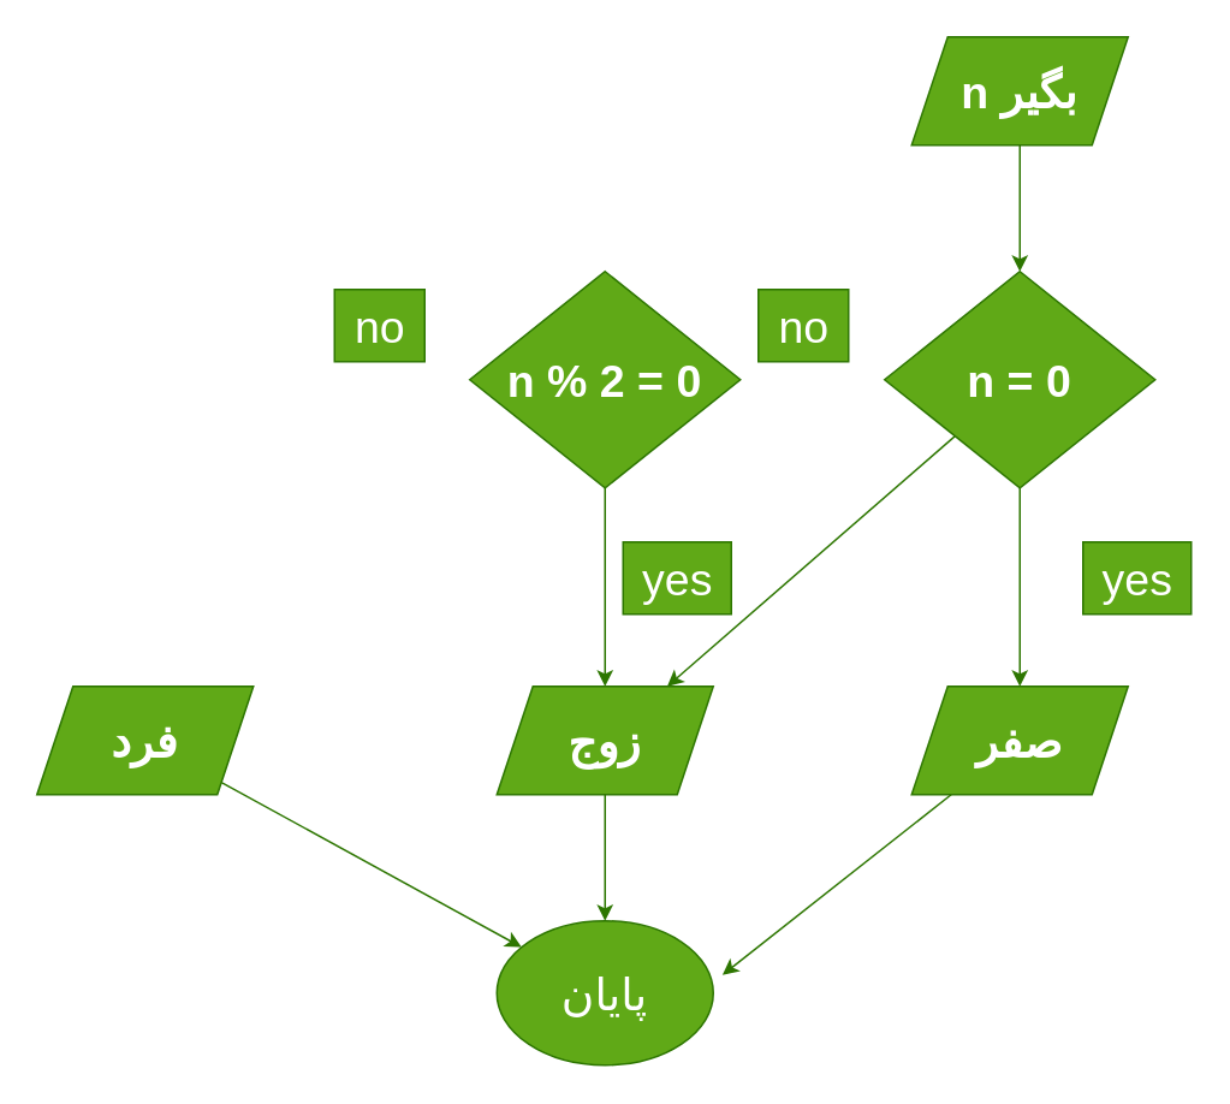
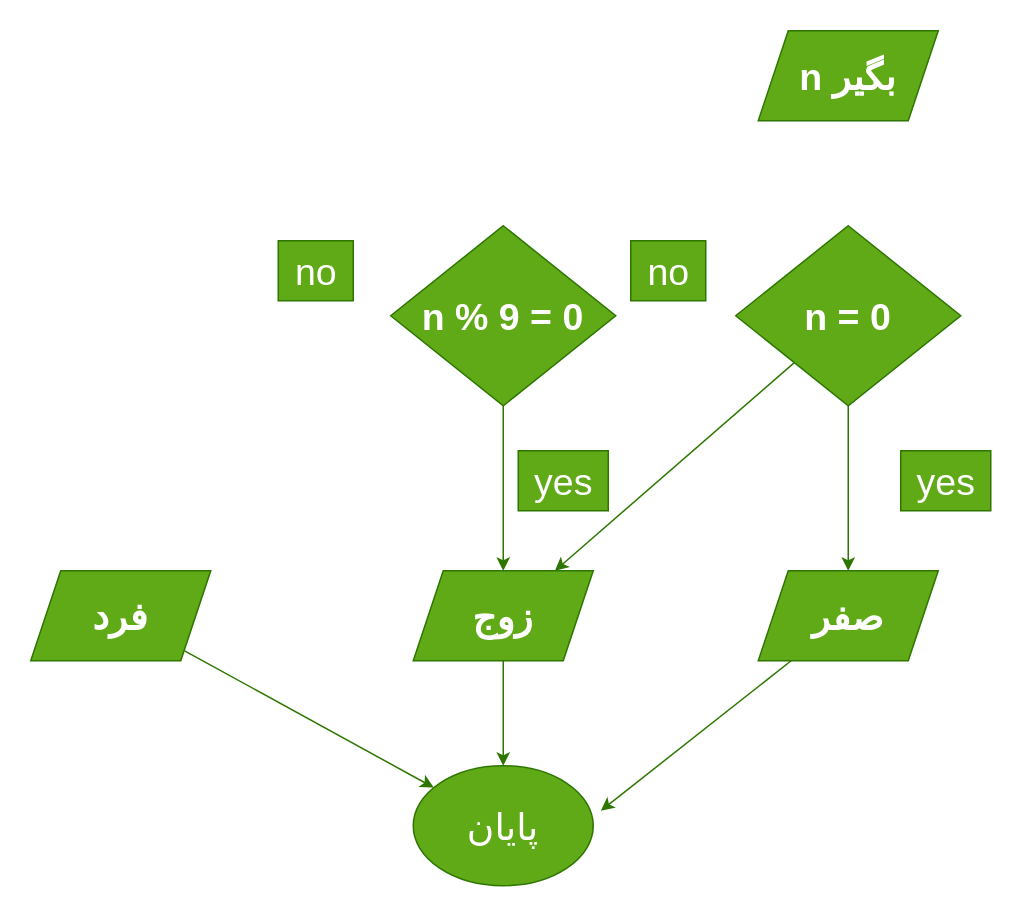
  <mxCell id="0" />
  <mxCell id="1" parent="0" />
- <mxCell id="2" value="" style="edgeStyle=none;html=1;fontStyle=1;fontSize=25;fillColor=#60a917;strokeColor=#2D7600;" edge="1" parent="1" source="3" target="6"><mxGeometry relative="1" as="geometry" /></mxCell>
  <mxCell id="3" value="n بگیر" style="shape=parallelogram;perimeter=parallelogramPerimeter;whiteSpace=wrap;html=1;fixedSize=1;fontStyle=1;fontSize=25;fillColor=#60a917;fontColor=#ffffff;strokeColor=#2D7600;" vertex="1" parent="1"><mxGeometry x="505" y="20" width="120" height="60" as="geometry" /></mxCell>
  <mxCell id="4" value="" style="edgeStyle=none;html=1;fontSize=25;fillColor=#60a917;strokeColor=#2D7600;" edge="1" parent="1" source="6" target="8"><mxGeometry relative="1" as="geometry" /></mxCell>
  <mxCell id="5" value="" style="edgeStyle=none;html=1;fontSize=25;fillColor=#60a917;strokeColor=#2D7600;" edge="1" parent="1" source="6" target="14"><mxGeometry relative="1" as="geometry" /></mxCell>
  <mxCell id="6" value="n = 0" style="rhombus;whiteSpace=wrap;html=1;fontStyle=1;fontSize=25;fillColor=#60a917;fontColor=#ffffff;strokeColor=#2D7600;" vertex="1" parent="1"><mxGeometry x="490" y="150" width="150" height="120" as="geometry" /></mxCell>
  <mxCell id="7" style="edgeStyle=none;html=1;entryX=1.042;entryY=0.375;entryDx=0;entryDy=0;entryPerimeter=0;fontSize=25;fillColor=#60a917;strokeColor=#2D7600;" edge="1" parent="1" source="8" target="19"><mxGeometry relative="1" as="geometry" /></mxCell>
  <mxCell id="8" value="صفر" style="shape=parallelogram;perimeter=parallelogramPerimeter;whiteSpace=wrap;html=1;fixedSize=1;fontSize=25;fontStyle=1;fillColor=#60a917;fontColor=#ffffff;strokeColor=#2D7600;" vertex="1" parent="1"><mxGeometry x="505" y="380" width="120" height="60" as="geometry" /></mxCell>
  <mxCell id="9" value="yes" style="text;html=1;align=center;verticalAlign=middle;resizable=0;points=[];autosize=1;strokeColor=#2D7600;fillColor=#60a917;fontSize=25;fontColor=#ffffff;" vertex="1" parent="1"><mxGeometry x="600" y="300" width="60" height="40" as="geometry" /></mxCell>
  <mxCell id="10" value="" style="edgeStyle=none;html=1;fontSize=25;fillColor=#60a917;strokeColor=#2D7600;" edge="1" parent="1" source="11" target="14"><mxGeometry relative="1" as="geometry" /></mxCell>
- <mxCell id="11" value="n % 2 = 0" style="rhombus;whiteSpace=wrap;html=1;fontStyle=1;fontSize=25;fillColor=#60a917;fontColor=#ffffff;strokeColor=#2D7600;" vertex="1" parent="1"><mxGeometry x="260" y="150" width="150" height="120" as="geometry" /></mxCell>
+ <mxCell id="11" value="n % 9 = 0" style="rhombus;whiteSpace=wrap;html=1;fontStyle=1;fontSize=25;fillColor=#60a917;fontColor=#ffffff;strokeColor=#2D7600;" vertex="1" parent="1"><mxGeometry x="260" y="150" width="150" height="120" as="geometry" /></mxCell>
  <mxCell id="12" value="no" style="text;html=1;align=center;verticalAlign=middle;resizable=0;points=[];autosize=1;strokeColor=#2D7600;fillColor=#60a917;fontSize=25;fontColor=#ffffff;" vertex="1" parent="1"><mxGeometry x="420" y="160" width="50" height="40" as="geometry" /></mxCell>
  <mxCell id="13" style="edgeStyle=none;html=1;entryX=0.5;entryY=0;entryDx=0;entryDy=0;fontSize=25;fillColor=#60a917;strokeColor=#2D7600;" edge="1" parent="1" source="14" target="19"><mxGeometry relative="1" as="geometry" /></mxCell>
  <mxCell id="14" value="زوج" style="shape=parallelogram;perimeter=parallelogramPerimeter;whiteSpace=wrap;html=1;fixedSize=1;fontSize=25;fontStyle=1;fillColor=#60a917;fontColor=#ffffff;strokeColor=#2D7600;" vertex="1" parent="1"><mxGeometry x="275" y="380" width="120" height="60" as="geometry" /></mxCell>
  <mxCell id="15" style="edgeStyle=none;html=1;fontSize=25;fillColor=#60a917;strokeColor=#2D7600;" edge="1" parent="1" source="16" target="19"><mxGeometry relative="1" as="geometry" /></mxCell>
  <mxCell id="16" value="فرد" style="shape=parallelogram;perimeter=parallelogramPerimeter;whiteSpace=wrap;html=1;fixedSize=1;fontSize=25;fontStyle=1;fillColor=#60a917;fontColor=#ffffff;strokeColor=#2D7600;" vertex="1" parent="1"><mxGeometry x="20" y="380" width="120" height="60" as="geometry" /></mxCell>
  <mxCell id="17" value="yes" style="text;html=1;align=center;verticalAlign=middle;resizable=0;points=[];autosize=1;strokeColor=#2D7600;fillColor=#60a917;fontSize=25;fontColor=#ffffff;" vertex="1" parent="1"><mxGeometry x="345" y="300" width="60" height="40" as="geometry" /></mxCell>
  <mxCell id="18" value="no" style="text;html=1;align=center;verticalAlign=middle;resizable=0;points=[];autosize=1;strokeColor=#2D7600;fillColor=#60a917;fontSize=25;fontColor=#ffffff;" vertex="1" parent="1"><mxGeometry x="185" y="160" width="50" height="40" as="geometry" /></mxCell>
  <mxCell id="19" value="پایان" style="ellipse;whiteSpace=wrap;html=1;fontSize=25;fillColor=#60a917;fontColor=#ffffff;strokeColor=#2D7600;" vertex="1" parent="1"><mxGeometry x="275" y="510" width="120" height="80" as="geometry" /></mxCell>
